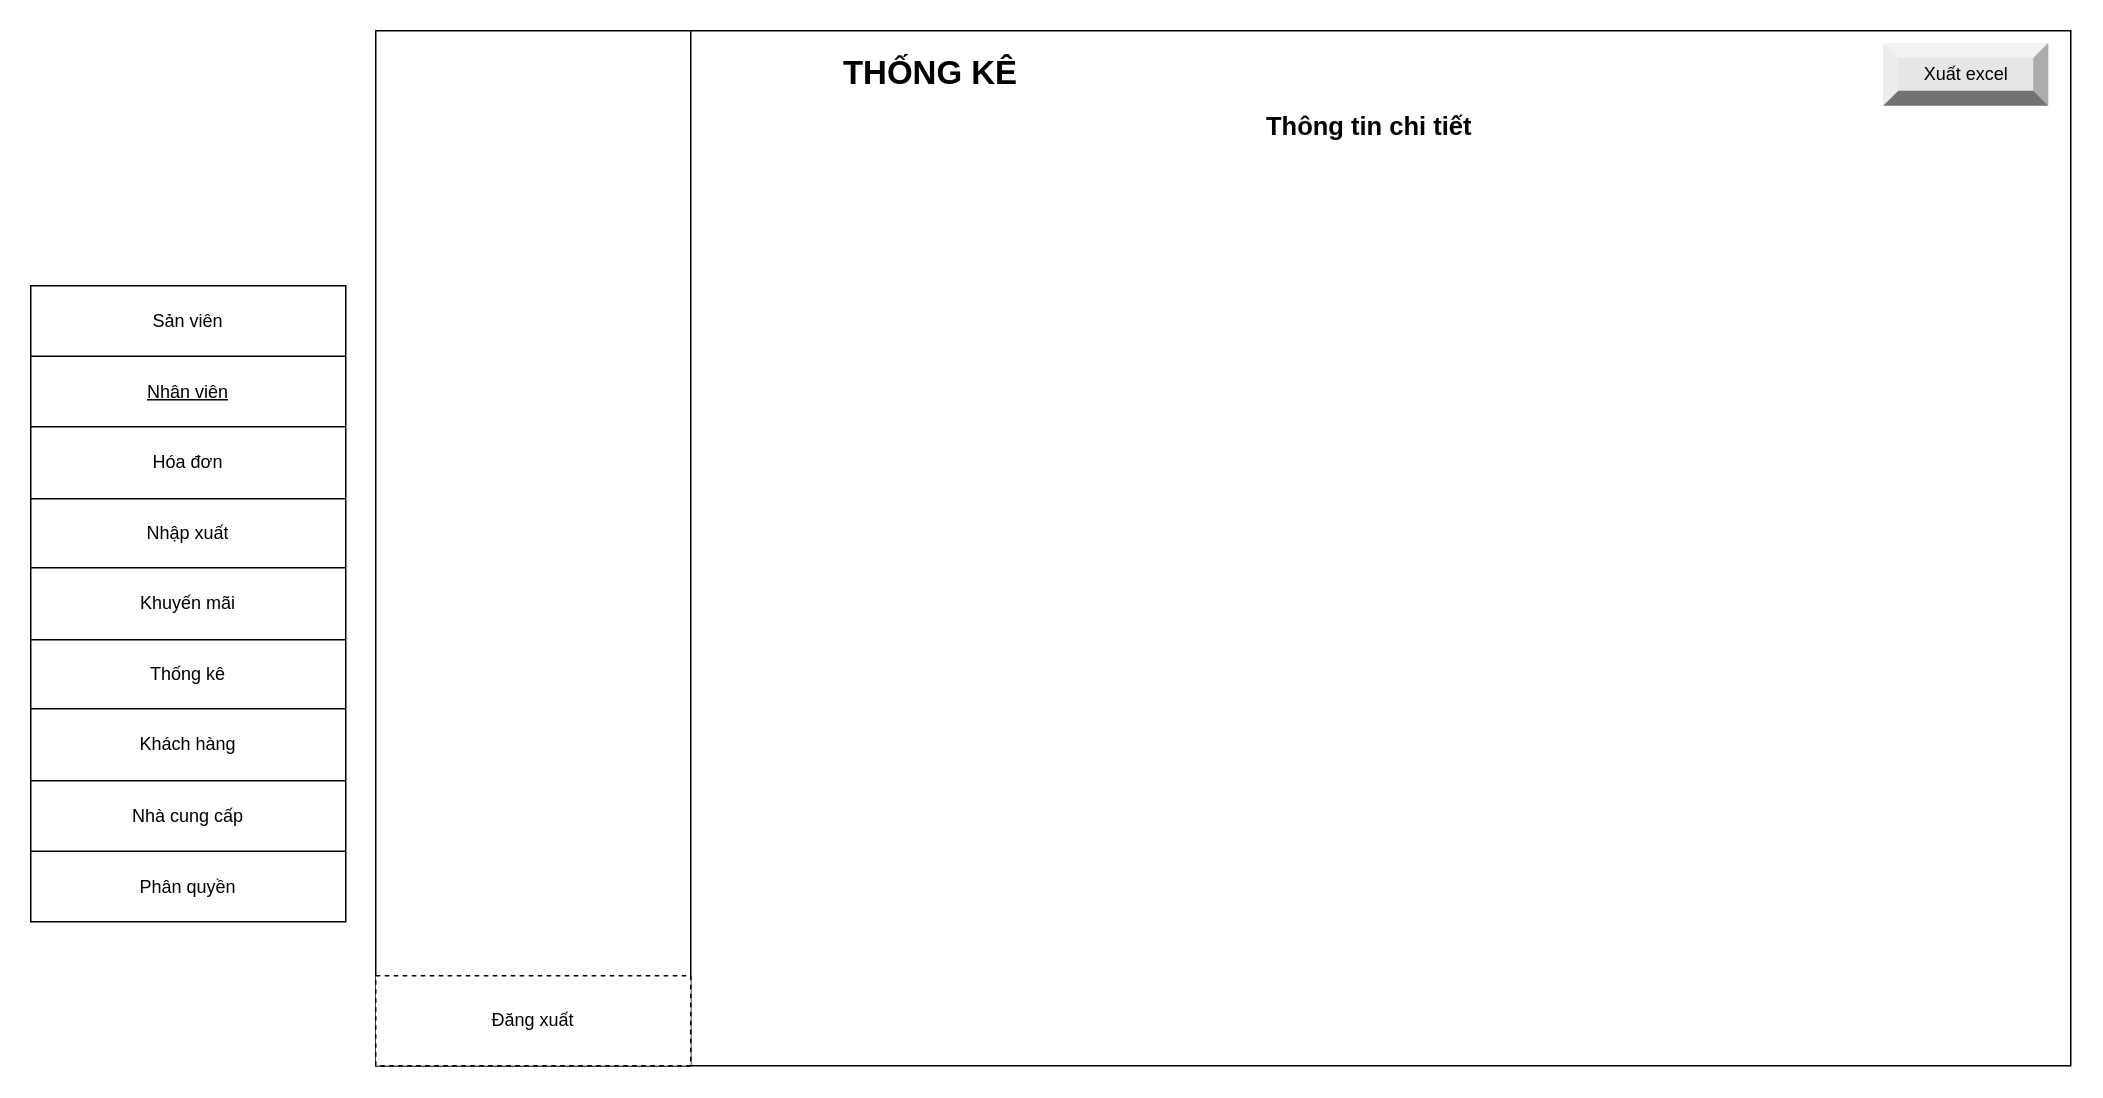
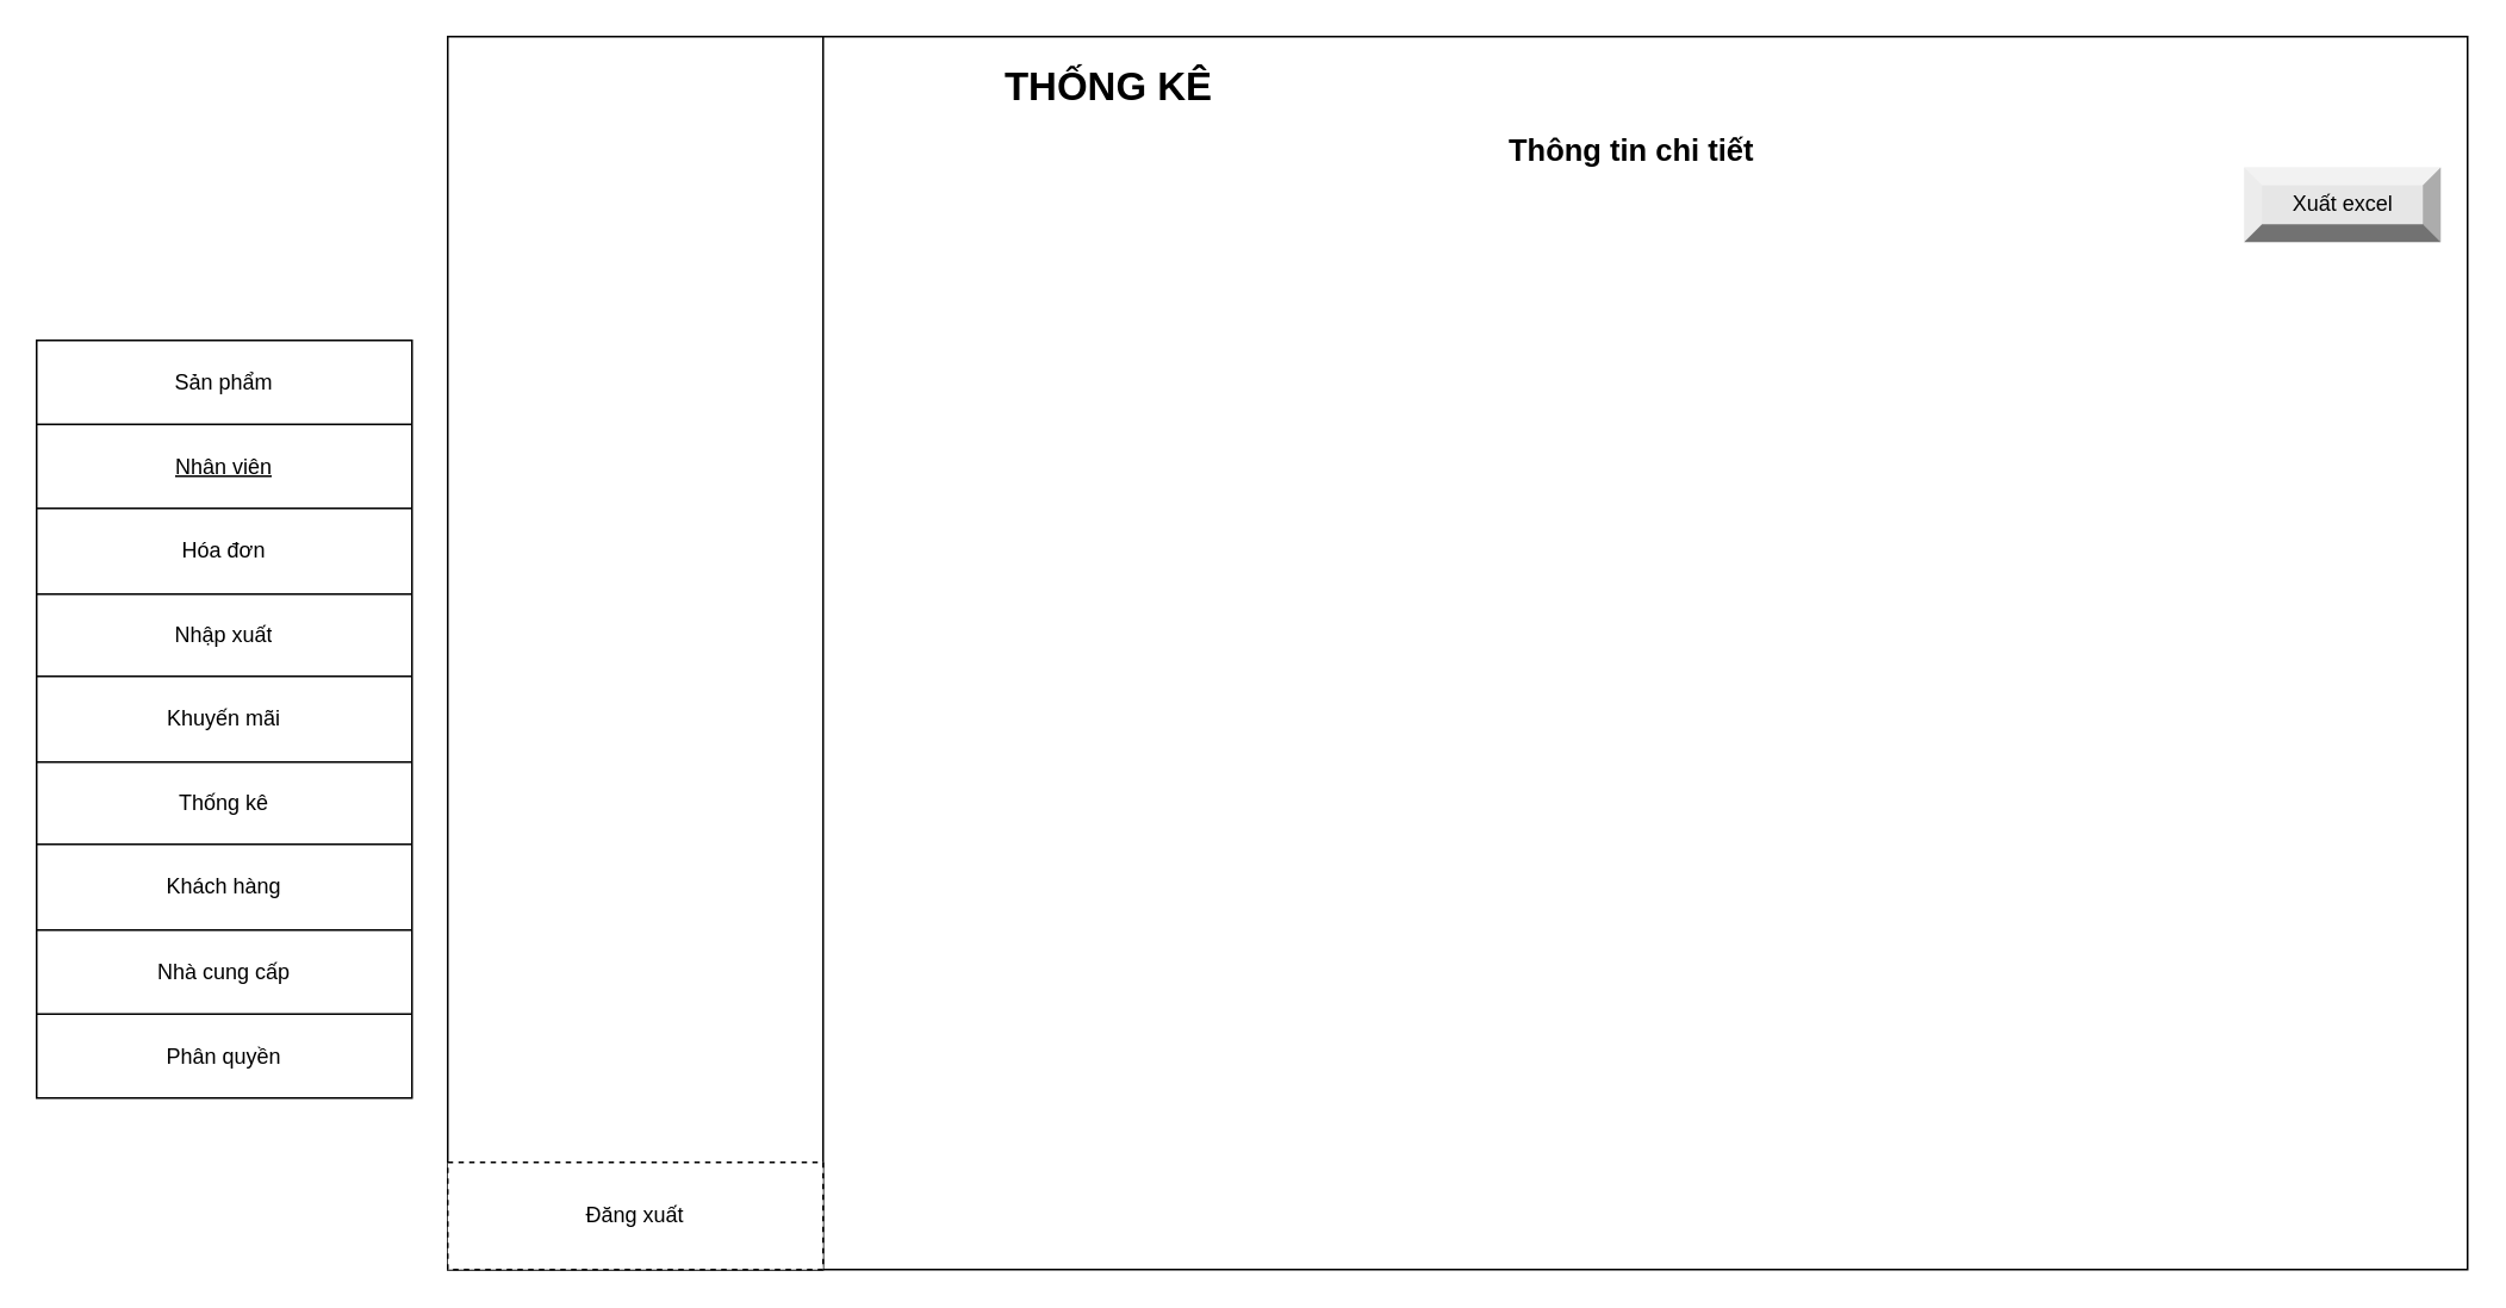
  <mxCell id="0" />
  <mxCell id="1" parent="0" />
  <mxCell id="2" value="" style="rounded=0;whiteSpace=wrap;html=1;" parent="1" vertex="1"><mxGeometry x="250" y="20" width="1130" height="690" as="geometry" /></mxCell>
  <mxCell id="3" value="&lt;b&gt;&lt;font style=&quot;font-size: 22px&quot;&gt;THỐNG KÊ&lt;/font&gt;&lt;/b&gt;" style="text;html=1;strokeColor=none;fillColor=none;align=center;verticalAlign=middle;whiteSpace=wrap;rounded=0;" parent="1" vertex="1"><mxGeometry x="490" y="34.06" width="260" height="30" as="geometry" /></mxCell>
  <mxCell id="4" value="&lt;font style=&quot;font-size: 17px;&quot;&gt;Thông tin chi tiết&lt;/font&gt;" style="text;html=1;strokeColor=none;fillColor=none;align=center;verticalAlign=middle;whiteSpace=wrap;rounded=0;fontSize=17;fontStyle=1" parent="1" vertex="1"><mxGeometry x="830" y="70" width="165" height="30" as="geometry" /></mxCell>
- <mxCell id="5" value="&lt;span&gt;Xuất excel&lt;/span&gt;" style="labelPosition=center;verticalLabelPosition=middle;align=center;html=1;shape=mxgraph.basic.shaded_button;dx=10;fillColor=#E6E6E6;strokeColor=none;" parent="1" vertex="1"><mxGeometry x="1255" y="28.12" width="110" height="41.88" as="geometry" /></mxCell>
+ <mxCell id="5" value="&lt;span&gt;Xuất excel&lt;/span&gt;" style="labelPosition=center;verticalLabelPosition=middle;align=center;html=1;shape=mxgraph.basic.shaded_button;dx=10;fillColor=#E6E6E6;strokeColor=none;" parent="1" vertex="1"><mxGeometry x="1255" y="93.12" width="110" height="41.88" as="geometry" /></mxCell>
  <mxCell id="6" value="" style="rounded=0;whiteSpace=wrap;html=1;" parent="1" vertex="1"><mxGeometry x="250" y="20" width="210" height="690" as="geometry" /></mxCell>
  <mxCell id="7" value="" style="shape=table;startSize=0;container=1;collapsible=0;childLayout=tableLayout;rounded=0;shadow=0;glass=0;sketch=0;fontSize=12;gradientColor=none;gradientDirection=north;" parent="1" vertex="1"><mxGeometry x="20" y="190" width="210" height="424" as="geometry" /></mxCell>
  <mxCell id="8" value="" style="shape=tableRow;horizontal=0;startSize=0;swimlaneHead=0;swimlaneBody=0;top=0;left=0;bottom=0;right=0;collapsible=0;dropTarget=0;fillColor=none;points=[[0,0.5],[1,0.5]];portConstraint=eastwest;rounded=0;shadow=0;glass=0;sketch=0;fontSize=12;" parent="7" vertex="1"><mxGeometry width="210" height="47" as="geometry" /></mxCell>
- <mxCell id="9" value="Sản viên" style="shape=partialRectangle;html=1;whiteSpace=wrap;connectable=0;overflow=hidden;fillColor=none;top=0;left=0;bottom=0;right=0;pointerEvents=1;rounded=0;shadow=0;glass=0;sketch=0;fontSize=12;" parent="8" vertex="1"><mxGeometry width="210" height="47" as="geometry"><mxRectangle width="210" height="47" as="alternateBounds" /></mxGeometry></mxCell>
+ <mxCell id="9" value="Sản phẩm" style="shape=partialRectangle;html=1;whiteSpace=wrap;connectable=0;overflow=hidden;fillColor=none;top=0;left=0;bottom=0;right=0;pointerEvents=1;rounded=0;shadow=0;glass=0;sketch=0;fontSize=12;" parent="8" vertex="1"><mxGeometry width="210" height="47" as="geometry"><mxRectangle width="210" height="47" as="alternateBounds" /></mxGeometry></mxCell>
  <mxCell id="10" value="" style="shape=tableRow;horizontal=0;startSize=0;swimlaneHead=0;swimlaneBody=0;top=0;left=0;bottom=0;right=0;collapsible=0;dropTarget=0;fillColor=none;points=[[0,0.5],[1,0.5]];portConstraint=eastwest;rounded=0;shadow=0;glass=0;sketch=0;fontSize=12;" parent="7" vertex="1"><mxGeometry y="47" width="210" height="47" as="geometry" /></mxCell>
  <mxCell id="11" value="&lt;span style=&quot;text-decoration-line: underline;&quot;&gt;Nhân viên&lt;/span&gt;" style="shape=partialRectangle;html=1;whiteSpace=wrap;connectable=0;overflow=hidden;fillColor=none;top=0;left=0;bottom=0;right=0;pointerEvents=1;rounded=0;shadow=0;glass=0;sketch=0;fontSize=12;" parent="10" vertex="1"><mxGeometry width="210" height="47" as="geometry"><mxRectangle width="210" height="47" as="alternateBounds" /></mxGeometry></mxCell>
  <mxCell id="12" value="" style="shape=tableRow;horizontal=0;startSize=0;swimlaneHead=0;swimlaneBody=0;top=0;left=0;bottom=0;right=0;collapsible=0;dropTarget=0;fillColor=none;points=[[0,0.5],[1,0.5]];portConstraint=eastwest;rounded=0;shadow=0;glass=0;sketch=0;fontSize=12;" parent="7" vertex="1"><mxGeometry y="94" width="210" height="48" as="geometry" /></mxCell>
  <mxCell id="13" value="&lt;span style=&quot;text-align: left;&quot;&gt;Hóa đơn&lt;/span&gt;" style="shape=partialRectangle;html=1;whiteSpace=wrap;connectable=0;overflow=hidden;fillColor=none;top=0;left=0;bottom=0;right=0;pointerEvents=1;rounded=0;shadow=0;glass=0;sketch=0;fontSize=12;" parent="12" vertex="1"><mxGeometry width="210" height="48" as="geometry"><mxRectangle width="210" height="48" as="alternateBounds" /></mxGeometry></mxCell>
  <mxCell id="14" value="" style="shape=tableRow;horizontal=0;startSize=0;swimlaneHead=0;swimlaneBody=0;top=0;left=0;bottom=0;right=0;collapsible=0;dropTarget=0;fillColor=none;points=[[0,0.5],[1,0.5]];portConstraint=eastwest;rounded=0;shadow=0;glass=0;sketch=0;fontSize=12;" parent="7" vertex="1"><mxGeometry y="142" width="210" height="46" as="geometry" /></mxCell>
  <mxCell id="15" value="Nhập xuất" style="shape=partialRectangle;html=1;whiteSpace=wrap;connectable=0;overflow=hidden;fillColor=none;top=0;left=0;bottom=0;right=0;pointerEvents=1;rounded=0;shadow=0;glass=0;sketch=0;fontSize=12;" parent="14" vertex="1"><mxGeometry width="210" height="46" as="geometry"><mxRectangle width="210" height="46" as="alternateBounds" /></mxGeometry></mxCell>
  <mxCell id="16" value="" style="shape=tableRow;horizontal=0;startSize=0;swimlaneHead=0;swimlaneBody=0;top=0;left=0;bottom=0;right=0;collapsible=0;dropTarget=0;fillColor=none;points=[[0,0.5],[1,0.5]];portConstraint=eastwest;rounded=0;shadow=0;glass=0;sketch=0;fontSize=12;" parent="7" vertex="1"><mxGeometry y="188" width="210" height="48" as="geometry" /></mxCell>
  <mxCell id="17" value="Khuyến mãi" style="shape=partialRectangle;html=1;whiteSpace=wrap;connectable=0;overflow=hidden;fillColor=none;top=0;left=0;bottom=0;right=0;pointerEvents=1;rounded=0;shadow=0;glass=0;sketch=0;fontSize=12;" parent="16" vertex="1"><mxGeometry width="210" height="48" as="geometry"><mxRectangle width="210" height="48" as="alternateBounds" /></mxGeometry></mxCell>
  <mxCell id="18" value="" style="shape=tableRow;horizontal=0;startSize=0;swimlaneHead=0;swimlaneBody=0;top=0;left=0;bottom=0;right=0;collapsible=0;dropTarget=0;fillColor=none;points=[[0,0.5],[1,0.5]];portConstraint=eastwest;rounded=0;shadow=0;glass=0;sketch=0;fontSize=12;" parent="7" vertex="1"><mxGeometry y="236" width="210" height="46" as="geometry" /></mxCell>
  <mxCell id="19" value="&lt;span style=&quot;text-align: left;&quot;&gt;Thống kê&lt;/span&gt;" style="shape=partialRectangle;html=1;whiteSpace=wrap;connectable=0;overflow=hidden;fillColor=none;top=0;left=0;bottom=0;right=0;pointerEvents=1;rounded=0;shadow=0;glass=0;sketch=0;fontSize=12;" parent="18" vertex="1"><mxGeometry width="210" height="46" as="geometry"><mxRectangle width="210" height="46" as="alternateBounds" /></mxGeometry></mxCell>
  <mxCell id="20" value="" style="shape=tableRow;horizontal=0;startSize=0;swimlaneHead=0;swimlaneBody=0;top=0;left=0;bottom=0;right=0;collapsible=0;dropTarget=0;fillColor=none;points=[[0,0.5],[1,0.5]];portConstraint=eastwest;rounded=0;shadow=0;glass=0;sketch=0;fontSize=12;" parent="7" vertex="1"><mxGeometry y="282" width="210" height="48" as="geometry" /></mxCell>
  <mxCell id="21" value="&lt;span style=&quot;text-align: left;&quot;&gt;Khách hàng&lt;/span&gt;" style="shape=partialRectangle;html=1;whiteSpace=wrap;connectable=0;overflow=hidden;fillColor=none;top=0;left=0;bottom=0;right=0;pointerEvents=1;rounded=0;shadow=0;glass=0;sketch=0;fontSize=12;" parent="20" vertex="1"><mxGeometry width="210" height="48" as="geometry"><mxRectangle width="210" height="48" as="alternateBounds" /></mxGeometry></mxCell>
  <mxCell id="22" value="" style="shape=tableRow;horizontal=0;startSize=0;swimlaneHead=0;swimlaneBody=0;top=0;left=0;bottom=0;right=0;collapsible=0;dropTarget=0;fillColor=none;points=[[0,0.5],[1,0.5]];portConstraint=eastwest;rounded=0;shadow=0;glass=0;sketch=0;fontSize=12;" parent="7" vertex="1"><mxGeometry y="330" width="210" height="47" as="geometry" /></mxCell>
  <mxCell id="23" value="&lt;span style=&quot;text-align: left;&quot;&gt;Nhà cung cấp&lt;/span&gt;" style="shape=partialRectangle;html=1;whiteSpace=wrap;connectable=0;overflow=hidden;fillColor=none;top=0;left=0;bottom=0;right=0;pointerEvents=1;rounded=0;shadow=0;glass=0;sketch=0;fontSize=12;" parent="22" vertex="1"><mxGeometry width="210" height="47" as="geometry"><mxRectangle width="210" height="47" as="alternateBounds" /></mxGeometry></mxCell>
  <mxCell id="24" value="" style="shape=tableRow;horizontal=0;startSize=0;swimlaneHead=0;swimlaneBody=0;top=0;left=0;bottom=0;right=0;collapsible=0;dropTarget=0;fillColor=none;points=[[0,0.5],[1,0.5]];portConstraint=eastwest;rounded=0;shadow=0;glass=0;sketch=0;fontSize=12;" parent="7" vertex="1"><mxGeometry y="377" width="210" height="47" as="geometry" /></mxCell>
  <mxCell id="25" value="&lt;span style=&quot;text-align: left;&quot;&gt;Phân quyền&lt;/span&gt;" style="shape=partialRectangle;html=1;whiteSpace=wrap;connectable=0;overflow=hidden;fillColor=none;top=0;left=0;bottom=0;right=0;pointerEvents=1;rounded=0;shadow=0;glass=0;sketch=0;fontSize=12;" parent="24" vertex="1"><mxGeometry width="210" height="47" as="geometry"><mxRectangle width="210" height="47" as="alternateBounds" /></mxGeometry></mxCell>
  <mxCell id="26" value="Đăng xuất" style="rounded=0;whiteSpace=wrap;html=1;shadow=0;glass=0;sketch=0;fontSize=12;gradientColor=none;gradientDirection=north;dashed=1;" parent="1" vertex="1"><mxGeometry x="250" y="650" width="210" height="60" as="geometry" /></mxCell>
